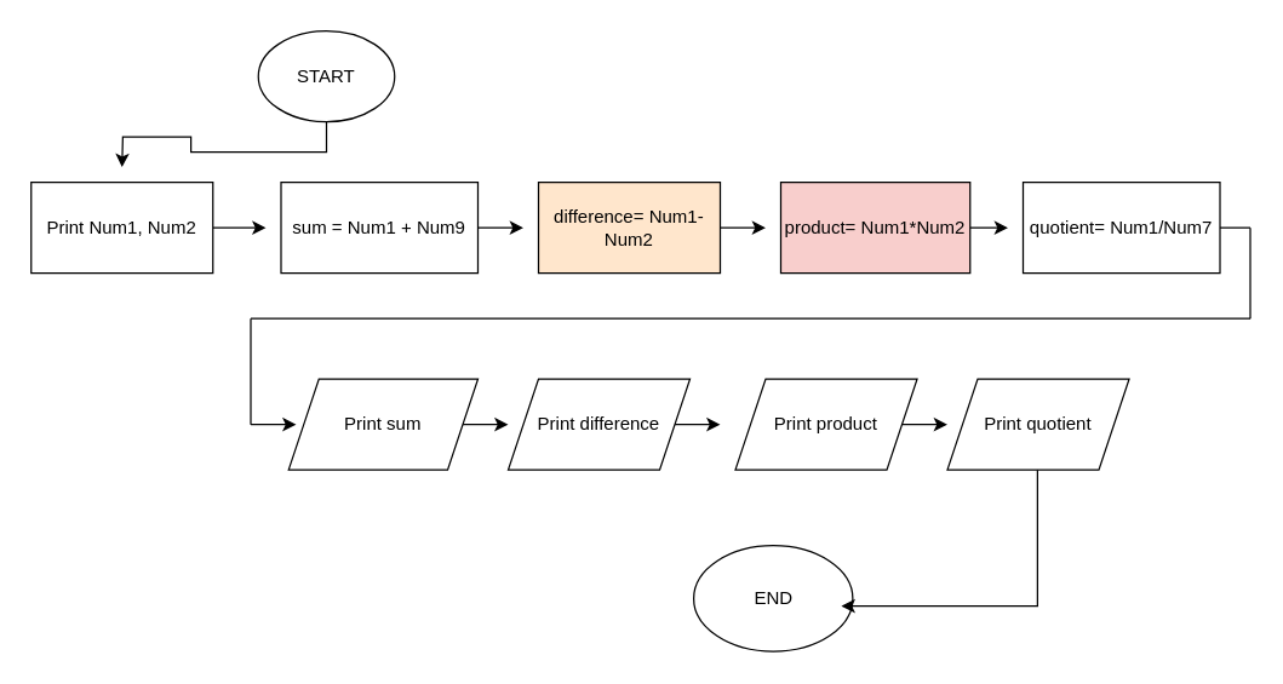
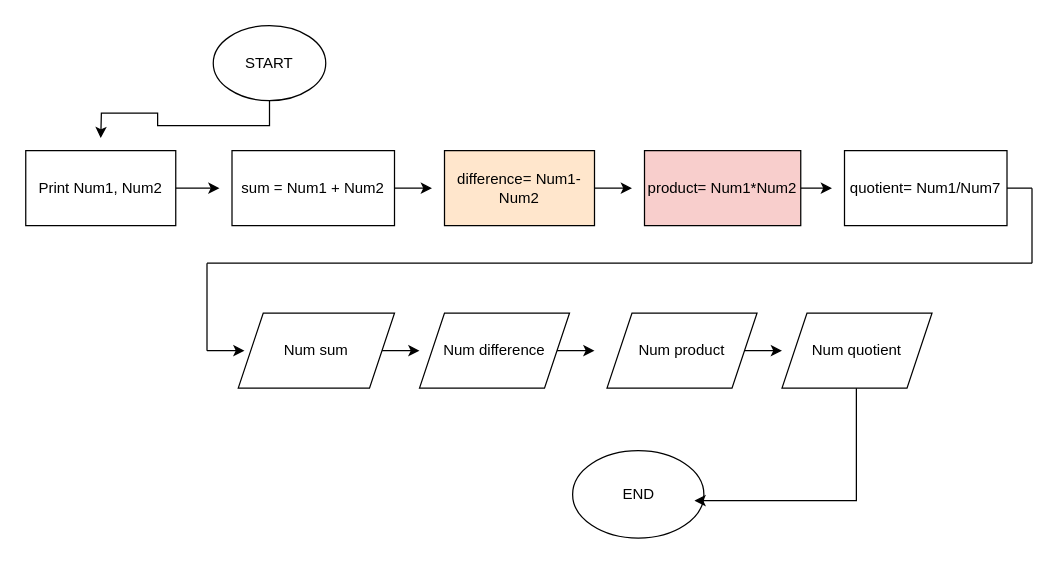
  <mxCell id="0" />
  <mxCell id="1" parent="0" />
  <mxCell id="2" style="edgeStyle=orthogonalEdgeStyle;rounded=0;orthogonalLoop=1;jettySize=auto;html=1;exitX=0.5;exitY=1;exitDx=0;exitDy=0;" parent="1" source="3" edge="1"><mxGeometry relative="1" as="geometry"><mxPoint x="80" y="110" as="targetPoint" /></mxGeometry></mxCell>
  <mxCell id="3" value="START" style="ellipse;whiteSpace=wrap;html=1;" parent="1" vertex="1"><mxGeometry x="170" y="20" width="90" height="60" as="geometry" /></mxCell>
  <mxCell id="4" style="edgeStyle=orthogonalEdgeStyle;rounded=0;orthogonalLoop=1;jettySize=auto;html=1;" parent="1" source="5" edge="1"><mxGeometry relative="1" as="geometry"><mxPoint x="175" y="150" as="targetPoint" /></mxGeometry></mxCell>
  <mxCell id="5" value="Print Num1, Num2" style="rounded=0;whiteSpace=wrap;html=1;" parent="1" vertex="1"><mxGeometry x="20" y="120" width="120" height="60" as="geometry" /></mxCell>
  <mxCell id="6" style="edgeStyle=orthogonalEdgeStyle;rounded=0;orthogonalLoop=1;jettySize=auto;html=1;" parent="1" source="7" edge="1"><mxGeometry relative="1" as="geometry"><mxPoint x="345" y="150" as="targetPoint" /></mxGeometry></mxCell>
- <mxCell id="7" value="sum = Num1 + Num9" style="rounded=0;whiteSpace=wrap;html=1;" parent="1" vertex="1"><mxGeometry x="185" y="120" width="130" height="60" as="geometry" /></mxCell>
+ <mxCell id="7" value="sum = Num1 + Num2" style="rounded=0;whiteSpace=wrap;html=1;" parent="1" vertex="1"><mxGeometry x="185" y="120" width="130" height="60" as="geometry" /></mxCell>
  <mxCell id="8" style="edgeStyle=orthogonalEdgeStyle;rounded=0;orthogonalLoop=1;jettySize=auto;html=1;" edge="1" parent="1" source="9"><mxGeometry relative="1" as="geometry"><mxPoint x="665" y="150" as="targetPoint" /></mxGeometry></mxCell>
  <mxCell id="9" value="product= Num1*Num2" style="rounded=0;whiteSpace=wrap;html=1;fillColor=#f8cecc;" parent="1" vertex="1"><mxGeometry x="515" y="120" width="125" height="60" as="geometry" /></mxCell>
  <mxCell id="10" value="quotient= Num1/Num7" style="rounded=0;whiteSpace=wrap;html=1;" parent="1" vertex="1"><mxGeometry x="675" y="120" width="130" height="60" as="geometry" /></mxCell>
  <mxCell id="11" style="edgeStyle=orthogonalEdgeStyle;rounded=0;orthogonalLoop=1;jettySize=auto;html=1;" edge="1" parent="1" source="12"><mxGeometry relative="1" as="geometry"><mxPoint x="335" y="280" as="targetPoint" /></mxGeometry></mxCell>
- <mxCell id="12" value="Print sum" style="shape=parallelogram;perimeter=parallelogramPerimeter;whiteSpace=wrap;html=1;fixedSize=1;" parent="1" vertex="1"><mxGeometry x="190" y="250" width="125" height="60" as="geometry" /></mxCell>
+ <mxCell id="12" value="Num sum" style="shape=parallelogram;perimeter=parallelogramPerimeter;whiteSpace=wrap;html=1;fixedSize=1;" parent="1" vertex="1"><mxGeometry x="190" y="250" width="125" height="60" as="geometry" /></mxCell>
  <mxCell id="13" style="edgeStyle=orthogonalEdgeStyle;rounded=0;orthogonalLoop=1;jettySize=auto;html=1;" edge="1" parent="1" source="14"><mxGeometry relative="1" as="geometry"><mxPoint x="625" y="280" as="targetPoint" /></mxGeometry></mxCell>
- <mxCell id="14" value="Print product" style="shape=parallelogram;perimeter=parallelogramPerimeter;whiteSpace=wrap;html=1;fixedSize=1;" parent="1" vertex="1"><mxGeometry x="485" y="250" width="120" height="60" as="geometry" /></mxCell>
- <mxCell id="15" value="Print quotient" style="shape=parallelogram;perimeter=parallelogramPerimeter;whiteSpace=wrap;html=1;fixedSize=1;" parent="1" vertex="1"><mxGeometry x="625" y="250" width="120" height="60" as="geometry" /></mxCell>
+ <mxCell id="14" value="Num product" style="shape=parallelogram;perimeter=parallelogramPerimeter;whiteSpace=wrap;html=1;fixedSize=1;" parent="1" vertex="1"><mxGeometry x="485" y="250" width="120" height="60" as="geometry" /></mxCell>
+ <mxCell id="15" value="Num quotient" style="shape=parallelogram;perimeter=parallelogramPerimeter;whiteSpace=wrap;html=1;fixedSize=1;" parent="1" vertex="1"><mxGeometry x="625" y="250" width="120" height="60" as="geometry" /></mxCell>
  <mxCell id="16" value="END" style="ellipse;whiteSpace=wrap;html=1;" parent="1" vertex="1"><mxGeometry x="457.5" y="360" width="105" height="70" as="geometry" /></mxCell>
  <mxCell id="17" value="" style="endArrow=none;html=1;rounded=0;" parent="1" edge="1"><mxGeometry width="50" height="50" relative="1" as="geometry"><mxPoint x="165" y="210" as="sourcePoint" /><mxPoint x="825" y="210" as="targetPoint" /></mxGeometry></mxCell>
  <mxCell id="18" value="" style="endArrow=none;html=1;rounded=0;" parent="1" edge="1"><mxGeometry width="50" height="50" relative="1" as="geometry"><mxPoint x="165" y="280" as="sourcePoint" /><mxPoint x="165" y="210" as="targetPoint" /></mxGeometry></mxCell>
  <mxCell id="19" value="" style="endArrow=classic;html=1;rounded=0;" parent="1" edge="1"><mxGeometry width="50" height="50" relative="1" as="geometry"><mxPoint x="165" y="280" as="sourcePoint" /><mxPoint x="195" y="280" as="targetPoint" /></mxGeometry></mxCell>
  <mxCell id="20" value="" style="endArrow=none;html=1;rounded=0;" parent="1" edge="1"><mxGeometry width="50" height="50" relative="1" as="geometry"><mxPoint x="684.5" y="400" as="sourcePoint" /><mxPoint x="684.5" y="310" as="targetPoint" /></mxGeometry></mxCell>
  <mxCell id="21" value="" style="endArrow=classic;html=1;rounded=0;" parent="1" edge="1"><mxGeometry width="50" height="50" relative="1" as="geometry"><mxPoint x="685" y="400" as="sourcePoint" /><mxPoint x="555" y="400" as="targetPoint" /></mxGeometry></mxCell>
  <mxCell id="22" style="edgeStyle=orthogonalEdgeStyle;rounded=0;orthogonalLoop=1;jettySize=auto;html=1;" edge="1" parent="1" source="23"><mxGeometry relative="1" as="geometry"><mxPoint x="505" y="150" as="targetPoint" /></mxGeometry></mxCell>
  <mxCell id="23" value="difference= Num1-Num2" style="rounded=0;whiteSpace=wrap;html=1;fillColor=#ffe6cc;" vertex="1" parent="1"><mxGeometry x="355" y="120" width="120" height="60" as="geometry" /></mxCell>
  <mxCell id="24" style="edgeStyle=orthogonalEdgeStyle;rounded=0;orthogonalLoop=1;jettySize=auto;html=1;" edge="1" parent="1" source="25"><mxGeometry relative="1" as="geometry"><mxPoint x="475" y="280" as="targetPoint" /></mxGeometry></mxCell>
- <mxCell id="25" value="Print difference" style="shape=parallelogram;perimeter=parallelogramPerimeter;whiteSpace=wrap;html=1;fixedSize=1;" vertex="1" parent="1"><mxGeometry x="335" y="250" width="120" height="60" as="geometry" /></mxCell>
+ <mxCell id="25" value="Num difference" style="shape=parallelogram;perimeter=parallelogramPerimeter;whiteSpace=wrap;html=1;fixedSize=1;" vertex="1" parent="1"><mxGeometry x="335" y="250" width="120" height="60" as="geometry" /></mxCell>
  <mxCell id="26" value="" style="endArrow=none;html=1;rounded=0;" edge="1" parent="1"><mxGeometry width="50" height="50" relative="1" as="geometry"><mxPoint x="805" y="150" as="sourcePoint" /><mxPoint x="825" y="150" as="targetPoint" /></mxGeometry></mxCell>
  <mxCell id="27" value="" style="endArrow=none;html=1;rounded=0;" edge="1" parent="1"><mxGeometry width="50" height="50" relative="1" as="geometry"><mxPoint x="825" y="150" as="sourcePoint" /><mxPoint x="825" y="210" as="targetPoint" /></mxGeometry></mxCell>
